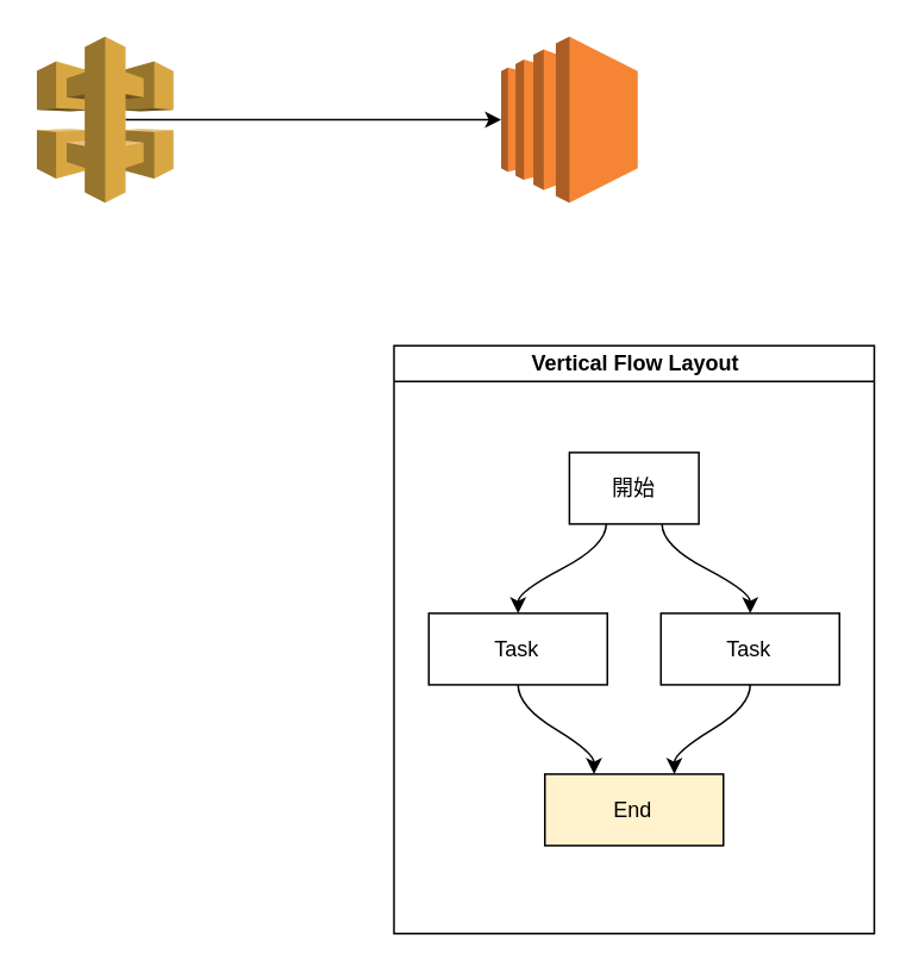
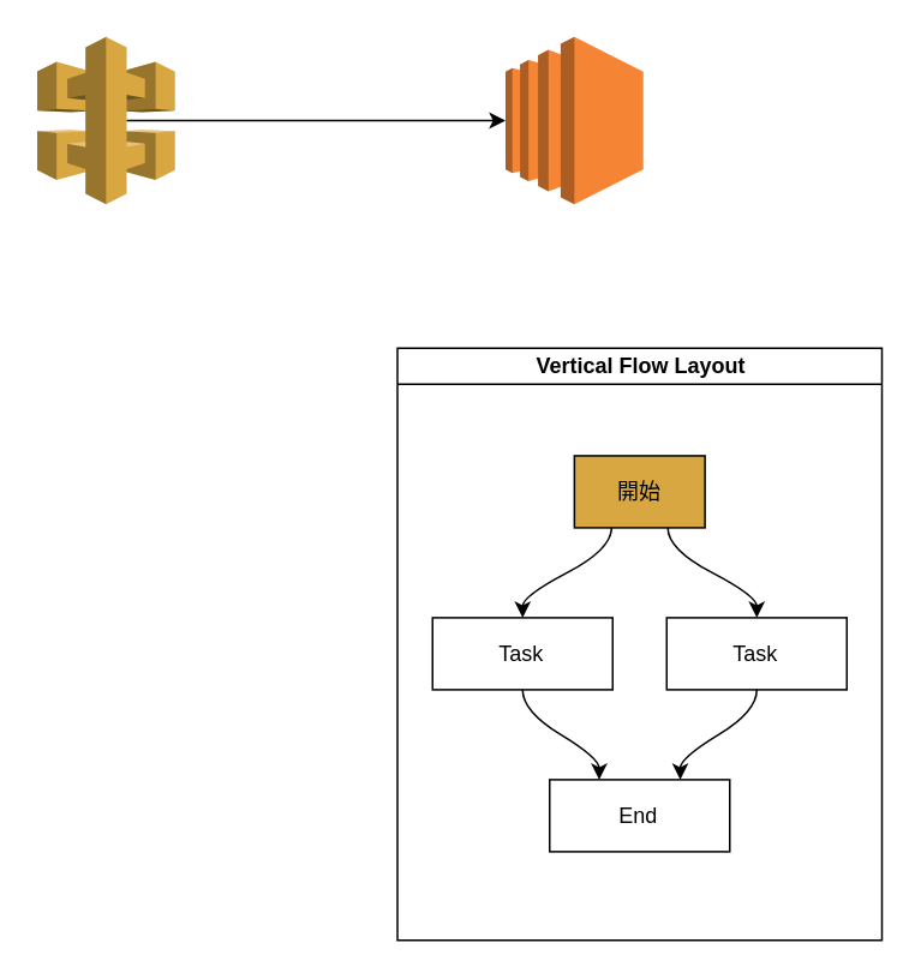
  <mxCell id="0" />
  <mxCell id="1" parent="0" />
  <mxCell id="2" value="" style="outlineConnect=0;dashed=0;verticalLabelPosition=bottom;verticalAlign=top;align=center;html=1;shape=mxgraph.aws3.ec2;fillColor=#F58534;gradientColor=none;" parent="1" vertex="1"><mxGeometry x="280" y="20" width="76.5" height="93" as="geometry" /></mxCell>
  <mxCell id="3" value="" style="outlineConnect=0;dashed=0;verticalLabelPosition=bottom;verticalAlign=top;align=center;html=1;shape=mxgraph.aws3.api_gateway;fillColor=#D9A741;gradientColor=none;" parent="1" vertex="1"><mxGeometry x="20" y="20" width="76.5" height="93" as="geometry" /></mxCell>
  <mxCell id="4" value="" style="endArrow=classic;html=1;exitX=0.65;exitY=0.5;exitDx=0;exitDy=0;exitPerimeter=0;entryX=0;entryY=0.5;entryDx=0;entryDy=0;entryPerimeter=0;" parent="1" source="3" target="2" edge="1"><mxGeometry width="50" height="50" relative="1" as="geometry"><mxPoint x="100" y="153" as="sourcePoint" /><mxPoint x="150" y="103" as="targetPoint" /></mxGeometry></mxCell>
  <mxCell id="5" value="Vertical Flow Layout" style="swimlane;html=1;startSize=20;horizontal=1;childLayout=flowLayout;flowOrientation=north;resizable=0;interRankCellSpacing=50;containerType=tree;rotation=0;" parent="1" vertex="1"><mxGeometry x="220" y="193" width="269" height="329" as="geometry" /></mxCell>
- <mxCell id="6" value="開始" style="whiteSpace=wrap;html=1;rotation=0;" parent="5" vertex="1"><mxGeometry x="98.247" y="59.775" width="72.5" height="40" as="geometry" /></mxCell>
+ <mxCell id="6" value="開始" style="whiteSpace=wrap;html=1;rotation=0;fillColor=#d9a741;" parent="5" vertex="1"><mxGeometry x="98.247" y="59.775" width="72.5" height="40" as="geometry" /></mxCell>
  <mxCell id="7" value="Task" style="whiteSpace=wrap;html=1;rotation=0;" parent="5" vertex="1"><mxGeometry x="19.497" y="149.775" width="100" height="40" as="geometry" /></mxCell>
  <mxCell id="8" value="" style="html=1;curved=1;noEdgeStyle=1;orthogonal=1;" parent="5" source="6" target="7" edge="1"><mxGeometry relative="1" as="geometry"><Array as="points"><mxPoint x="118.872" y="111.775" /><mxPoint x="69.497" y="137.775" /></Array></mxGeometry></mxCell>
  <mxCell id="9" value="Task" style="whiteSpace=wrap;html=1;rotation=0;" parent="5" vertex="1"><mxGeometry x="149.497" y="149.775" width="100" height="40" as="geometry" /></mxCell>
  <mxCell id="10" value="" style="html=1;curved=1;noEdgeStyle=1;orthogonal=1;" parent="5" source="6" target="9" edge="1"><mxGeometry relative="1" as="geometry"><Array as="points"><mxPoint x="150.122" y="111.775" /><mxPoint x="199.497" y="137.775" /></Array></mxGeometry></mxCell>
- <mxCell id="11" value="End" style="whiteSpace=wrap;html=1;rotation=0;fillColor=#fff2cc;" parent="5" vertex="1"><mxGeometry x="84.497" y="239.775" width="100" height="40" as="geometry" /></mxCell>
+ <mxCell id="11" value="End" style="whiteSpace=wrap;html=1;rotation=0;" parent="5" vertex="1"><mxGeometry x="84.497" y="239.775" width="100" height="40" as="geometry" /></mxCell>
  <mxCell id="12" value="" style="html=1;curved=1;noEdgeStyle=1;orthogonal=1;" parent="5" source="7" target="11" edge="1"><mxGeometry relative="1" as="geometry"><Array as="points"><mxPoint x="69.497" y="201.775" /><mxPoint x="111.997" y="227.775" /></Array></mxGeometry></mxCell>
  <mxCell id="13" value="" style="html=1;curved=1;noEdgeStyle=1;orthogonal=1;" parent="5" source="9" target="11" edge="1"><mxGeometry relative="1" as="geometry"><Array as="points"><mxPoint x="199.497" y="201.775" /><mxPoint x="156.997" y="227.775" /></Array></mxGeometry></mxCell>
